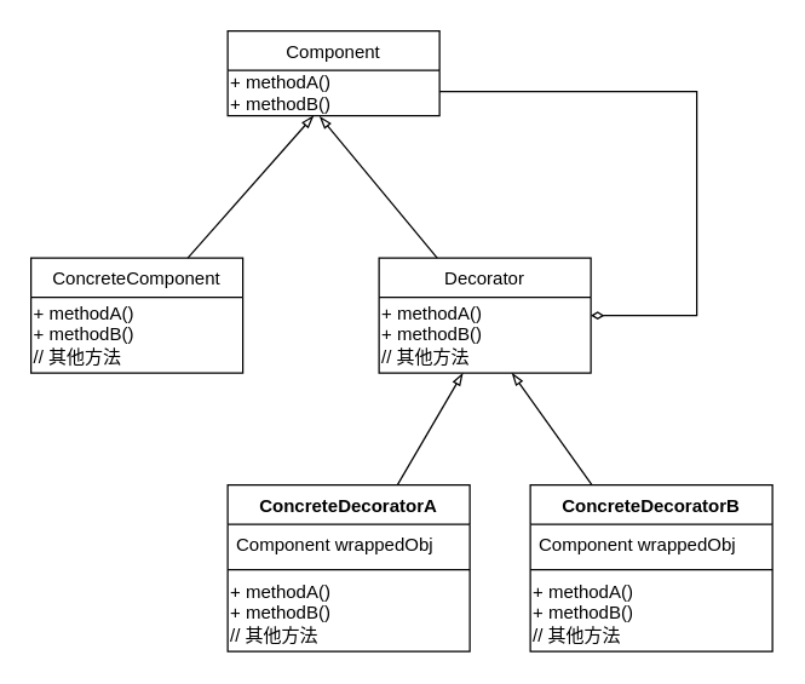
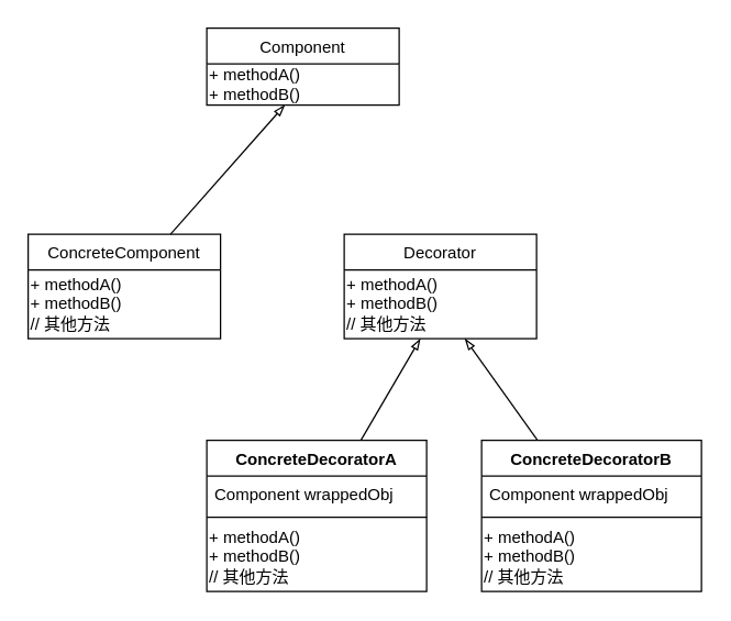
  <mxCell id="0" />
  <mxCell id="1" parent="0" />
- <mxCell id="2" style="edgeStyle=orthogonalEdgeStyle;rounded=0;orthogonalLoop=1;jettySize=auto;html=1;endArrow=diamondThin;endFill=0;" edge="1" parent="1" source="3" target="9"><mxGeometry relative="1" as="geometry"><mxPoint x="400" y="230" as="targetPoint" /><Array as="points"><mxPoint x="460" y="60" /><mxPoint x="460" y="208" /></Array></mxGeometry></mxCell>
  <mxCell id="3" value="Component" style="swimlane;fontStyle=0;childLayout=stackLayout;horizontal=1;startSize=26;fillColor=none;horizontalStack=0;resizeParent=1;resizeParentMax=0;resizeLast=0;collapsible=1;marginBottom=0;" vertex="1" parent="1"><mxGeometry x="150" y="20" width="140" height="56" as="geometry" /></mxCell>
  <mxCell id="4" value="+ methodA()&lt;br&gt;+ methodB()" style="text;html=1;align=left;verticalAlign=middle;resizable=0;points=[];autosize=1;" vertex="1" parent="3"><mxGeometry y="26" width="140" height="30" as="geometry" /></mxCell>
  <mxCell id="5" style="edgeStyle=none;rounded=0;orthogonalLoop=1;jettySize=auto;html=1;endArrow=blockThin;endFill=0;" edge="1" parent="1" source="6" target="4"><mxGeometry relative="1" as="geometry" /></mxCell>
  <mxCell id="6" value="ConcreteComponent" style="swimlane;fontStyle=0;childLayout=stackLayout;horizontal=1;startSize=26;fillColor=none;horizontalStack=0;resizeParent=1;resizeParentMax=0;resizeLast=0;collapsible=1;marginBottom=0;" vertex="1" parent="1"><mxGeometry x="20" y="170" width="140" height="76" as="geometry" /></mxCell>
  <mxCell id="7" value="+ methodA()&lt;br&gt;+ methodB()&lt;br&gt;// 其他方法" style="text;html=1;align=left;verticalAlign=middle;resizable=0;points=[];autosize=1;" vertex="1" parent="6"><mxGeometry y="26" width="140" height="50" as="geometry" /></mxCell>
- <mxCell id="8" style="edgeStyle=none;rounded=0;orthogonalLoop=1;jettySize=auto;html=1;entryX=0.434;entryY=1.013;entryDx=0;entryDy=0;entryPerimeter=0;endArrow=blockThin;endFill=0;" edge="1" parent="1" source="9" target="4"><mxGeometry relative="1" as="geometry" /></mxCell>
  <mxCell id="9" value="Decorator" style="swimlane;fontStyle=0;childLayout=stackLayout;horizontal=1;startSize=26;fillColor=none;horizontalStack=0;resizeParent=1;resizeParentMax=0;resizeLast=0;collapsible=1;marginBottom=0;" vertex="1" parent="1"><mxGeometry x="250" y="170" width="140" height="76" as="geometry" /></mxCell>
  <mxCell id="10" value="+ methodA()&lt;br&gt;+ methodB()&lt;br&gt;// 其他方法" style="text;html=1;align=left;verticalAlign=middle;resizable=0;points=[];autosize=1;" vertex="1" parent="9"><mxGeometry y="26" width="140" height="50" as="geometry" /></mxCell>
  <mxCell id="11" style="rounded=0;orthogonalLoop=1;jettySize=auto;html=1;endArrow=blockThin;endFill=0;" edge="1" parent="1" source="12" target="10"><mxGeometry relative="1" as="geometry" /></mxCell>
  <mxCell id="12" value="ConcreteDecoratorA" style="swimlane;fontStyle=1;align=center;verticalAlign=top;childLayout=stackLayout;horizontal=1;startSize=26;horizontalStack=0;resizeParent=1;resizeParentMax=0;resizeLast=0;collapsible=1;marginBottom=0;" vertex="1" parent="1"><mxGeometry x="150" y="320" width="160" height="110" as="geometry" /></mxCell>
  <mxCell id="13" value="Component wrappedObj" style="text;strokeColor=none;fillColor=none;align=left;verticalAlign=top;spacingLeft=4;spacingRight=4;overflow=hidden;rotatable=0;points=[[0,0.5],[1,0.5]];portConstraint=eastwest;" vertex="1" parent="12"><mxGeometry y="26" width="160" height="26" as="geometry" /></mxCell>
  <mxCell id="14" value="" style="line;strokeWidth=1;fillColor=none;align=left;verticalAlign=middle;spacingTop=-1;spacingLeft=3;spacingRight=3;rotatable=0;labelPosition=right;points=[];portConstraint=eastwest;" vertex="1" parent="12"><mxGeometry y="52" width="160" height="8" as="geometry" /></mxCell>
  <mxCell id="15" value="+ methodA()&lt;br&gt;+ methodB()&lt;br&gt;// 其他方法" style="text;html=1;align=left;verticalAlign=middle;resizable=0;points=[];autosize=1;" vertex="1" parent="12"><mxGeometry y="60" width="160" height="50" as="geometry" /></mxCell>
  <mxCell id="16" style="rounded=0;orthogonalLoop=1;jettySize=auto;html=1;endArrow=blockThin;endFill=0;" edge="1" parent="1" source="17" target="10"><mxGeometry relative="1" as="geometry" /></mxCell>
  <mxCell id="17" value="ConcreteDecoratorB" style="swimlane;fontStyle=1;align=center;verticalAlign=top;childLayout=stackLayout;horizontal=1;startSize=26;horizontalStack=0;resizeParent=1;resizeParentMax=0;resizeLast=0;collapsible=1;marginBottom=0;" vertex="1" parent="1"><mxGeometry x="350" y="320" width="160" height="110" as="geometry" /></mxCell>
  <mxCell id="18" value="Component wrappedObj" style="text;strokeColor=none;fillColor=none;align=left;verticalAlign=top;spacingLeft=4;spacingRight=4;overflow=hidden;rotatable=0;points=[[0,0.5],[1,0.5]];portConstraint=eastwest;" vertex="1" parent="17"><mxGeometry y="26" width="160" height="26" as="geometry" /></mxCell>
  <mxCell id="19" value="" style="line;strokeWidth=1;fillColor=none;align=left;verticalAlign=middle;spacingTop=-1;spacingLeft=3;spacingRight=3;rotatable=0;labelPosition=right;points=[];portConstraint=eastwest;" vertex="1" parent="17"><mxGeometry y="52" width="160" height="8" as="geometry" /></mxCell>
  <mxCell id="20" value="+ methodA()&lt;br&gt;+ methodB()&lt;br&gt;// 其他方法" style="text;html=1;align=left;verticalAlign=middle;resizable=0;points=[];autosize=1;" vertex="1" parent="17"><mxGeometry y="60" width="160" height="50" as="geometry" /></mxCell>
